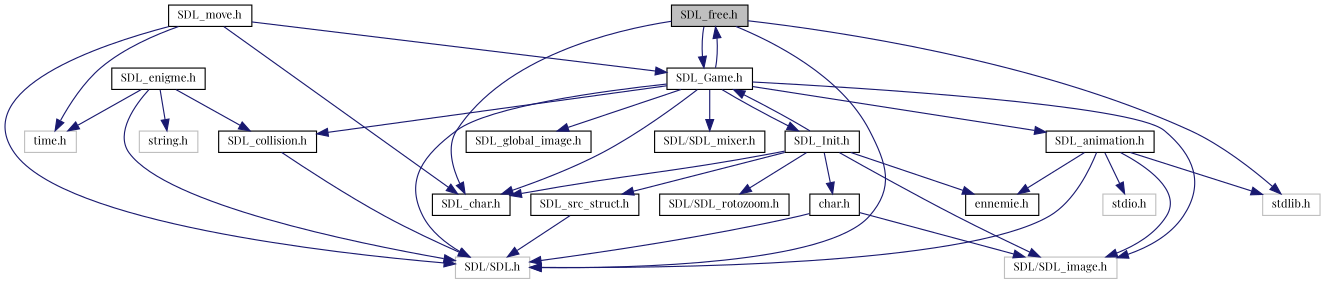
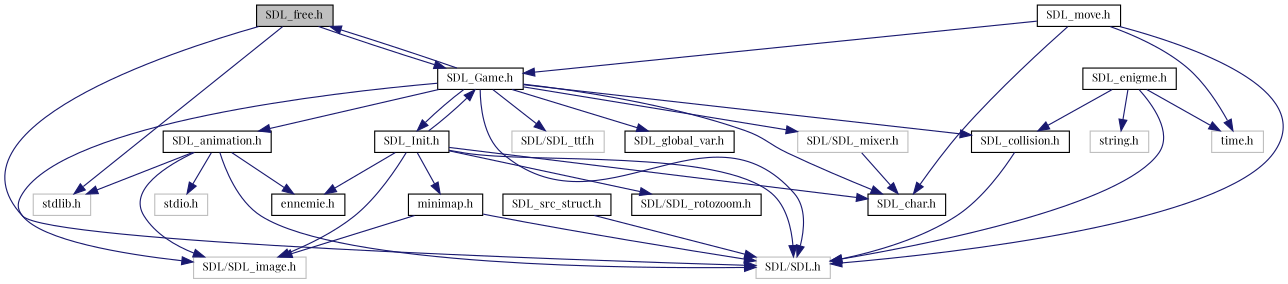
  digraph {
    fontname="Playfair Display"
    node [color=black fillcolor=white fontname="Playfair Display" fontsize=10 shape=record style=filled]
    edge [color=midnightblue fontname="Playfair Display" fontsize=10 labelfontname=Roboto labelfontsize=10 style=solid]
    n1 [fillcolor=grey75 fontcolor=black height=0.2 label="SDL_free.h" width=0.4]
    n2 [color=grey75 height=0.2 label="SDL/SDL.h" width=0.4]
    n3 [color=grey75 height=0.2 label="stdlib.h" width=0.4]
    n4 [height=0.2 label="SDL_char.h" width=0.4]
    n5 [height=0.2 label="SDL_Game.h" width=0.4]
    n6 [color=grey75 height=0.2 label="stdio.h" width=0.4]
    n7 [color=grey75 height=0.2 label="SDL/SDL_image.h" width=0.4]
-   n8 [height=0.2 label="SDL/SDL_mixer.h" width=0.4]
+   n8 [color=grey75 height=0.2 label="SDL/SDL_mixer.h" width=0.4]
+   n9 [color=grey75 height=0.2 label="SDL/SDL_ttf.h" width=0.4]
    n10 [height=0.2 label="SDL_animation.h" width=0.4]
    n11 [height=0.2 label="SDL_collision.h" width=0.4]
    n12 [height=0.2 label="SDL_Init.h" width=0.4]
-   n13 [height=0.2 label="SDL_global_image.h" width=0.4]
+   n13 [height=0.2 label="SDL_global_var.h" width=0.4]
    n14 [height=0.2 label="SDL_src_struct.h" width=0.4]
    n15 [height=0.2 label="SDL_move.h" width=0.4]
    n16 [color=grey75 height=0.2 label="time.h" width=0.4]
    n17 [height=0.2 label="ennemie.h" width=0.4]
-   n18 [height=0.2 label="char.h" width=0.4]
+   n18 [height=0.2 label="minimap.h" width=0.4]
    n19 [height=0.2 label="SDL/SDL_rotozoom.h" width=0.4]
    n20 [height=0.2 label="SDL_enigme.h" width=0.4]
    n21 [color=grey75 height=0.2 label="string.h" width=0.4]
    n1 -> n2
    n1 -> n3
-   n1 -> n4
+   n8 -> n4
    n1 -> n5
    n5 -> n1
    n5 -> n2
    n5 -> n4
    n5 -> n7
    n5 -> n8
+   n5 -> n9
    n5 -> n10
    n5 -> n11
    n5 -> n12
    n5 -> n13
    n10 -> n2
    n10 -> n3
    n10 -> n6
    n10 -> n7
    n10 -> n17
    n11 -> n2
-   n12 -> n14
+   n12 -> n2
    n12 -> n4
    n12 -> n5
    n12 -> n7
    n12 -> n17
    n12 -> n18
    n12 -> n19
    n14 -> n2
    n15 -> n2
    n15 -> n4
    n15 -> n5
    n15 -> n16
    n18 -> n2
    n18 -> n7
    n20 -> n2
    n20 -> n11
    n20 -> n16
    n20 -> n21
  }
